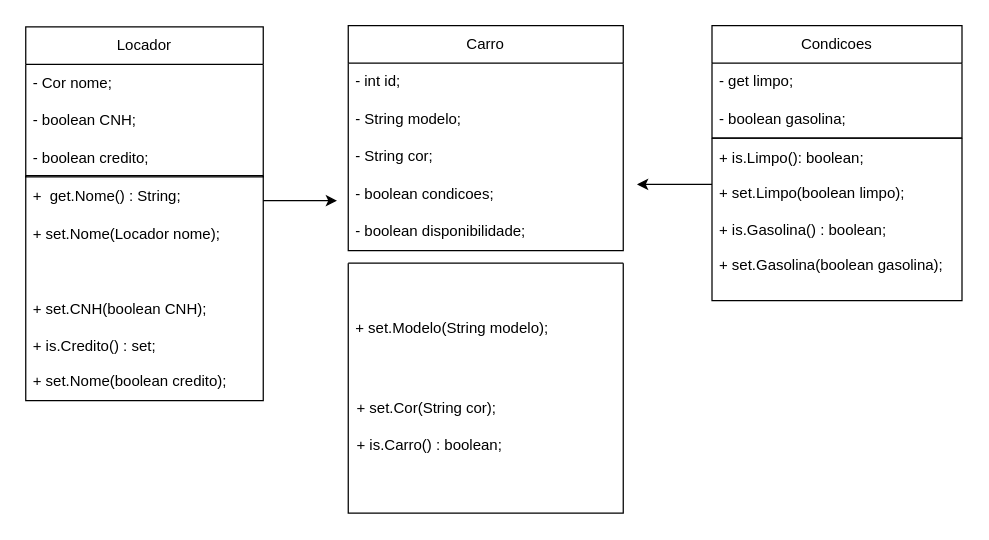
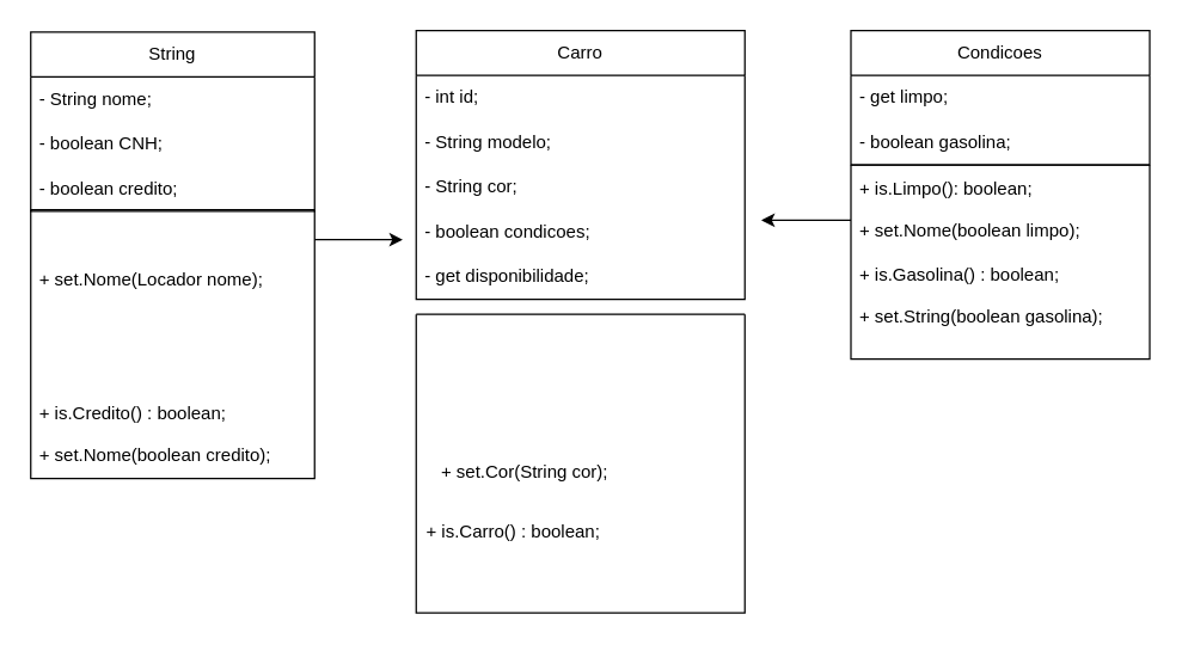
  <mxCell id="0" />
  <mxCell id="1" parent="0" />
  <mxCell id="2" value="Condicoes" style="swimlane;fontStyle=0;childLayout=stackLayout;horizontal=1;startSize=30;horizontalStack=0;resizeParent=1;resizeParentMax=0;resizeLast=0;collapsible=1;marginBottom=0;whiteSpace=wrap;html=1;" parent="1" vertex="1"><mxGeometry x="569" y="20" width="200" height="90" as="geometry" /></mxCell>
  <mxCell id="3" value="- get limpo;" style="text;strokeColor=none;fillColor=none;align=left;verticalAlign=middle;spacingLeft=4;spacingRight=4;overflow=hidden;points=[[0,0.5],[1,0.5]];portConstraint=eastwest;rotatable=0;whiteSpace=wrap;html=1;" parent="2" vertex="1"><mxGeometry y="30" width="200" height="30" as="geometry" /></mxCell>
  <mxCell id="4" value="- boolean gasolina;" style="text;strokeColor=none;fillColor=none;align=left;verticalAlign=middle;spacingLeft=4;spacingRight=4;overflow=hidden;points=[[0,0.5],[1,0.5]];portConstraint=eastwest;rotatable=0;whiteSpace=wrap;html=1;" parent="2" vertex="1"><mxGeometry y="60" width="200" height="30" as="geometry" /></mxCell>
  <mxCell id="5" value="Carro" style="swimlane;fontStyle=0;childLayout=stackLayout;horizontal=1;startSize=30;horizontalStack=0;resizeParent=1;resizeParentMax=0;resizeLast=0;collapsible=1;marginBottom=0;whiteSpace=wrap;html=1;" parent="1" vertex="1"><mxGeometry x="278" y="20" width="220" height="180" as="geometry" /></mxCell>
  <mxCell id="6" value="- int id;" style="text;strokeColor=none;fillColor=none;align=left;verticalAlign=middle;spacingLeft=4;spacingRight=4;overflow=hidden;points=[[0,0.5],[1,0.5]];portConstraint=eastwest;rotatable=0;whiteSpace=wrap;html=1;" vertex="1" parent="5"><mxGeometry y="30" width="220" height="30" as="geometry" /></mxCell>
  <mxCell id="7" value="- String modelo;" style="text;strokeColor=none;fillColor=none;align=left;verticalAlign=middle;spacingLeft=4;spacingRight=4;overflow=hidden;points=[[0,0.5],[1,0.5]];portConstraint=eastwest;rotatable=0;whiteSpace=wrap;html=1;" parent="5" vertex="1"><mxGeometry y="60" width="220" height="30" as="geometry" /></mxCell>
  <mxCell id="8" value="- String cor;" style="text;strokeColor=none;fillColor=none;align=left;verticalAlign=middle;spacingLeft=4;spacingRight=4;overflow=hidden;points=[[0,0.5],[1,0.5]];portConstraint=eastwest;rotatable=0;whiteSpace=wrap;html=1;" parent="5" vertex="1"><mxGeometry y="90" width="220" height="30" as="geometry" /></mxCell>
  <mxCell id="9" value="- boolean condicoes;" style="text;strokeColor=none;fillColor=none;align=left;verticalAlign=middle;spacingLeft=4;spacingRight=4;overflow=hidden;points=[[0,0.5],[1,0.5]];portConstraint=eastwest;rotatable=0;whiteSpace=wrap;html=1;" vertex="1" parent="5"><mxGeometry y="120" width="220" height="30" as="geometry" /></mxCell>
- <mxCell id="10" value="- boolean disponibilidade;" style="text;strokeColor=none;fillColor=none;align=left;verticalAlign=middle;spacingLeft=4;spacingRight=4;overflow=hidden;points=[[0,0.5],[1,0.5]];portConstraint=eastwest;rotatable=0;whiteSpace=wrap;html=1;" parent="5" vertex="1"><mxGeometry y="150" width="220" height="30" as="geometry" /></mxCell>
- <mxCell id="11" value="Locador" style="swimlane;fontStyle=0;childLayout=stackLayout;horizontal=1;startSize=30;horizontalStack=0;resizeParent=1;resizeParentMax=0;resizeLast=0;collapsible=1;marginBottom=0;whiteSpace=wrap;html=1;" parent="1" vertex="1"><mxGeometry x="20" y="21" width="190" height="120" as="geometry" /></mxCell>
- <mxCell id="12" value="- Cor nome;&lt;span style=&quot;white-space: pre;&quot;&gt;&#09;&lt;/span&gt;" style="text;strokeColor=none;fillColor=none;align=left;verticalAlign=middle;spacingLeft=4;spacingRight=4;overflow=hidden;points=[[0,0.5],[1,0.5]];portConstraint=eastwest;rotatable=0;whiteSpace=wrap;html=1;" parent="11" vertex="1"><mxGeometry y="30" width="190" height="30" as="geometry" /></mxCell>
+ <mxCell id="10" value="- get disponibilidade;" style="text;strokeColor=none;fillColor=none;align=left;verticalAlign=middle;spacingLeft=4;spacingRight=4;overflow=hidden;points=[[0,0.5],[1,0.5]];portConstraint=eastwest;rotatable=0;whiteSpace=wrap;html=1;" parent="5" vertex="1"><mxGeometry y="150" width="220" height="30" as="geometry" /></mxCell>
+ <mxCell id="11" value="String" style="swimlane;fontStyle=0;childLayout=stackLayout;horizontal=1;startSize=30;horizontalStack=0;resizeParent=1;resizeParentMax=0;resizeLast=0;collapsible=1;marginBottom=0;whiteSpace=wrap;html=1;" parent="1" vertex="1"><mxGeometry x="20" y="21" width="190" height="120" as="geometry" /></mxCell>
+ <mxCell id="12" value="- String nome;&lt;span style=&quot;white-space: pre;&quot;&gt;&#09;&lt;/span&gt;" style="text;strokeColor=none;fillColor=none;align=left;verticalAlign=middle;spacingLeft=4;spacingRight=4;overflow=hidden;points=[[0,0.5],[1,0.5]];portConstraint=eastwest;rotatable=0;whiteSpace=wrap;html=1;" parent="11" vertex="1"><mxGeometry y="30" width="190" height="30" as="geometry" /></mxCell>
  <mxCell id="13" value="- boolean CNH;" style="text;strokeColor=none;fillColor=none;align=left;verticalAlign=middle;spacingLeft=4;spacingRight=4;overflow=hidden;points=[[0,0.5],[1,0.5]];portConstraint=eastwest;rotatable=0;whiteSpace=wrap;html=1;" parent="11" vertex="1"><mxGeometry y="60" width="190" height="30" as="geometry" /></mxCell>
  <mxCell id="14" value="- boolean credito;" style="text;strokeColor=none;fillColor=none;align=left;verticalAlign=middle;spacingLeft=4;spacingRight=4;overflow=hidden;points=[[0,0.5],[1,0.5]];portConstraint=eastwest;rotatable=0;whiteSpace=wrap;html=1;" parent="11" vertex="1"><mxGeometry y="90" width="190" height="30" as="geometry" /></mxCell>
  <mxCell id="15" value="" style="swimlane;startSize=0;" parent="1" vertex="1"><mxGeometry x="20" y="140" width="190" height="180" as="geometry" /></mxCell>
  <mxCell id="16" value="+ set.Nome(Locador nome);" style="text;strokeColor=none;fillColor=none;align=left;verticalAlign=middle;spacingLeft=4;spacingRight=4;overflow=hidden;points=[[0,0.5],[1,0.5]];portConstraint=eastwest;rotatable=0;whiteSpace=wrap;html=1;" parent="15" vertex="1"><mxGeometry y="32" width="190" height="30" as="geometry" /></mxCell>
- <mxCell id="17" value="+ set.CNH(boolean CNH);" style="text;strokeColor=none;fillColor=none;align=left;verticalAlign=middle;spacingLeft=4;spacingRight=4;overflow=hidden;points=[[0,0.5],[1,0.5]];portConstraint=eastwest;rotatable=0;whiteSpace=wrap;html=1;" parent="15" vertex="1"><mxGeometry y="92" width="190" height="30" as="geometry" /></mxCell>
- <mxCell id="18" value="+ is.Credito() : set;" style="text;strokeColor=none;fillColor=none;align=left;verticalAlign=middle;spacingLeft=4;spacingRight=4;overflow=hidden;points=[[0,0.5],[1,0.5]];portConstraint=eastwest;rotatable=0;whiteSpace=wrap;html=1;" parent="15" vertex="1"><mxGeometry y="122" width="190" height="30" as="geometry" /></mxCell>
+ <mxCell id="18" value="+ is.Credito() : boolean;" style="text;strokeColor=none;fillColor=none;align=left;verticalAlign=middle;spacingLeft=4;spacingRight=4;overflow=hidden;points=[[0,0.5],[1,0.5]];portConstraint=eastwest;rotatable=0;whiteSpace=wrap;html=1;" parent="15" vertex="1"><mxGeometry y="122" width="190" height="30" as="geometry" /></mxCell>
  <mxCell id="19" value="+ set.Nome(boolean credito);" style="text;strokeColor=none;fillColor=none;align=left;verticalAlign=middle;spacingLeft=4;spacingRight=4;overflow=hidden;points=[[0,0.5],[1,0.5]];portConstraint=eastwest;rotatable=0;whiteSpace=wrap;html=1;" parent="15" vertex="1"><mxGeometry y="150" width="190" height="30" as="geometry" /></mxCell>
- <mxCell id="20" value="+&amp;nbsp; get.Nome() : String;" style="text;strokeColor=none;fillColor=none;align=left;verticalAlign=middle;spacingLeft=4;spacingRight=4;overflow=hidden;points=[[0,0.5],[1,0.5]];portConstraint=eastwest;rotatable=0;whiteSpace=wrap;html=1;" parent="15" vertex="1"><mxGeometry y="2" width="140" height="30" as="geometry" /></mxCell>
  <mxCell id="21" value="" style="swimlane;startSize=0;" parent="1" vertex="1"><mxGeometry x="569" y="110" width="200" height="130" as="geometry" /></mxCell>
  <mxCell id="22" value="+ is.Limpo():&lt;b&gt;&amp;nbsp;&lt;/b&gt;boolean;" style="text;strokeColor=none;fillColor=none;align=left;verticalAlign=middle;spacingLeft=4;spacingRight=4;overflow=hidden;points=[[0,0.5],[1,0.5]];portConstraint=eastwest;rotatable=0;whiteSpace=wrap;html=1;" parent="21" vertex="1"><mxGeometry y="1" width="200" height="30" as="geometry" /></mxCell>
- <mxCell id="23" value="+ set.Limpo(boolean limpo);" style="text;strokeColor=none;fillColor=none;align=left;verticalAlign=middle;spacingLeft=4;spacingRight=4;overflow=hidden;points=[[0,0.5],[1,0.5]];portConstraint=eastwest;rotatable=0;whiteSpace=wrap;html=1;" parent="21" vertex="1"><mxGeometry y="29" width="200" height="30" as="geometry" /></mxCell>
+ <mxCell id="23" value="+ set.Nome(boolean limpo);" style="text;strokeColor=none;fillColor=none;align=left;verticalAlign=middle;spacingLeft=4;spacingRight=4;overflow=hidden;points=[[0,0.5],[1,0.5]];portConstraint=eastwest;rotatable=0;whiteSpace=wrap;html=1;" parent="21" vertex="1"><mxGeometry y="29" width="200" height="30" as="geometry" /></mxCell>
  <mxCell id="24" value="+ is.Gasolina() : boolean;" style="text;strokeColor=none;fillColor=none;align=left;verticalAlign=middle;spacingLeft=4;spacingRight=4;overflow=hidden;points=[[0,0.5],[1,0.5]];portConstraint=eastwest;rotatable=0;whiteSpace=wrap;html=1;" parent="21" vertex="1"><mxGeometry y="59" width="200" height="30" as="geometry" /></mxCell>
- <mxCell id="25" value="+ set.Gasolina(boolean gasolina);" style="text;strokeColor=none;fillColor=none;align=left;verticalAlign=middle;spacingLeft=4;spacingRight=4;overflow=hidden;points=[[0,0.5],[1,0.5]];portConstraint=eastwest;rotatable=0;whiteSpace=wrap;html=1;" parent="21" vertex="1"><mxGeometry y="87" width="200" height="30" as="geometry" /></mxCell>
+ <mxCell id="25" value="+ set.String(boolean gasolina);" style="text;strokeColor=none;fillColor=none;align=left;verticalAlign=middle;spacingLeft=4;spacingRight=4;overflow=hidden;points=[[0,0.5],[1,0.5]];portConstraint=eastwest;rotatable=0;whiteSpace=wrap;html=1;" parent="21" vertex="1"><mxGeometry y="87" width="200" height="30" as="geometry" /></mxCell>
  <mxCell id="26" value="" style="swimlane;startSize=0;" parent="1" vertex="1"><mxGeometry x="278" y="210" width="220" height="200" as="geometry" /></mxCell>
- <mxCell id="27" value="+ set.Modelo(String modelo);" style="text;strokeColor=none;fillColor=none;align=left;verticalAlign=middle;spacingLeft=4;spacingRight=4;overflow=hidden;points=[[0,0.5],[1,0.5]];portConstraint=eastwest;rotatable=0;whiteSpace=wrap;html=1;" parent="1" vertex="1"><mxGeometry x="278" y="247" width="200" height="30" as="geometry" /></mxCell>
- <mxCell id="28" value="+ set.Cor(String cor);" style="text;strokeColor=none;fillColor=none;align=left;verticalAlign=middle;spacingLeft=4;spacingRight=4;overflow=hidden;points=[[0,0.5],[1,0.5]];portConstraint=eastwest;rotatable=0;whiteSpace=wrap;html=1;" parent="1" vertex="1"><mxGeometry x="279" y="311" width="200" height="30" as="geometry" /></mxCell>
+ <mxCell id="28" value="+ set.Cor(String cor);" style="text;strokeColor=none;fillColor=none;align=left;verticalAlign=middle;spacingLeft=4;spacingRight=4;overflow=hidden;points=[[0,0.5],[1,0.5]];portConstraint=eastwest;rotatable=0;whiteSpace=wrap;html=1;" parent="1" vertex="1"><mxGeometry x="289" y="301" width="200" height="30" as="geometry" /></mxCell>
  <mxCell id="29" value="+ is.Carro() : boolean;" style="text;strokeColor=none;fillColor=none;align=left;verticalAlign=middle;spacingLeft=4;spacingRight=4;overflow=hidden;points=[[0,0.5],[1,0.5]];portConstraint=eastwest;rotatable=0;whiteSpace=wrap;html=1;" parent="1" vertex="1"><mxGeometry x="279" y="341" width="200" height="30" as="geometry" /></mxCell>
  <mxCell id="30" value="" style="endArrow=classic;html=1;rounded=0;" parent="1" edge="1"><mxGeometry width="50" height="50" relative="1" as="geometry"><mxPoint x="210" y="160" as="sourcePoint" /><mxPoint x="269" y="160" as="targetPoint" /></mxGeometry></mxCell>
  <mxCell id="31" value="" style="endArrow=classic;html=1;rounded=0;exitX=0;exitY=0.267;exitDx=0;exitDy=0;exitPerimeter=0;" parent="1" source="23" edge="1"><mxGeometry width="50" height="50" relative="1" as="geometry"><mxPoint x="559" y="150" as="sourcePoint" /><mxPoint x="509" y="147" as="targetPoint" /></mxGeometry></mxCell>
